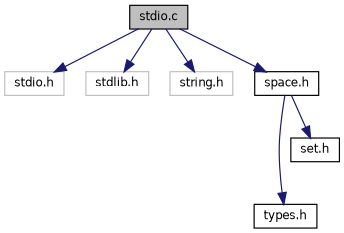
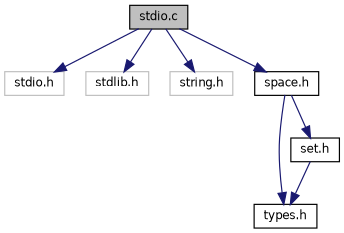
  digraph {
    node [color=black fillcolor=white fontname=Helvetica fontsize=10 shape=record style=filled]
    edge [color=midnightblue fontname=Helvetica fontsize=10 labelfontname=Helvetica labelfontsize=10 style=solid]
    n1 [fillcolor=grey75 fontcolor=black height=0.2 label="stdio.c" width=0.4]
    n2 [color=grey75 height=0.2 label="stdio.h" width=0.4]
    n3 [color=grey75 height=0.2 label="stdlib.h" width=0.4]
    n4 [color=grey75 height=0.2 label="string.h" width=0.4]
    n5 [height=0.2 label="space.h" width=0.4]
    n6 [height=0.2 label="types.h" width=0.4]
    n7 [height=0.2 label="set.h" width=0.4]
    n1 -> n2
    n1 -> n3
    n1 -> n4
    n1 -> n5
    n5 -> n6
    n5 -> n7
+   n7 -> n6
  }
